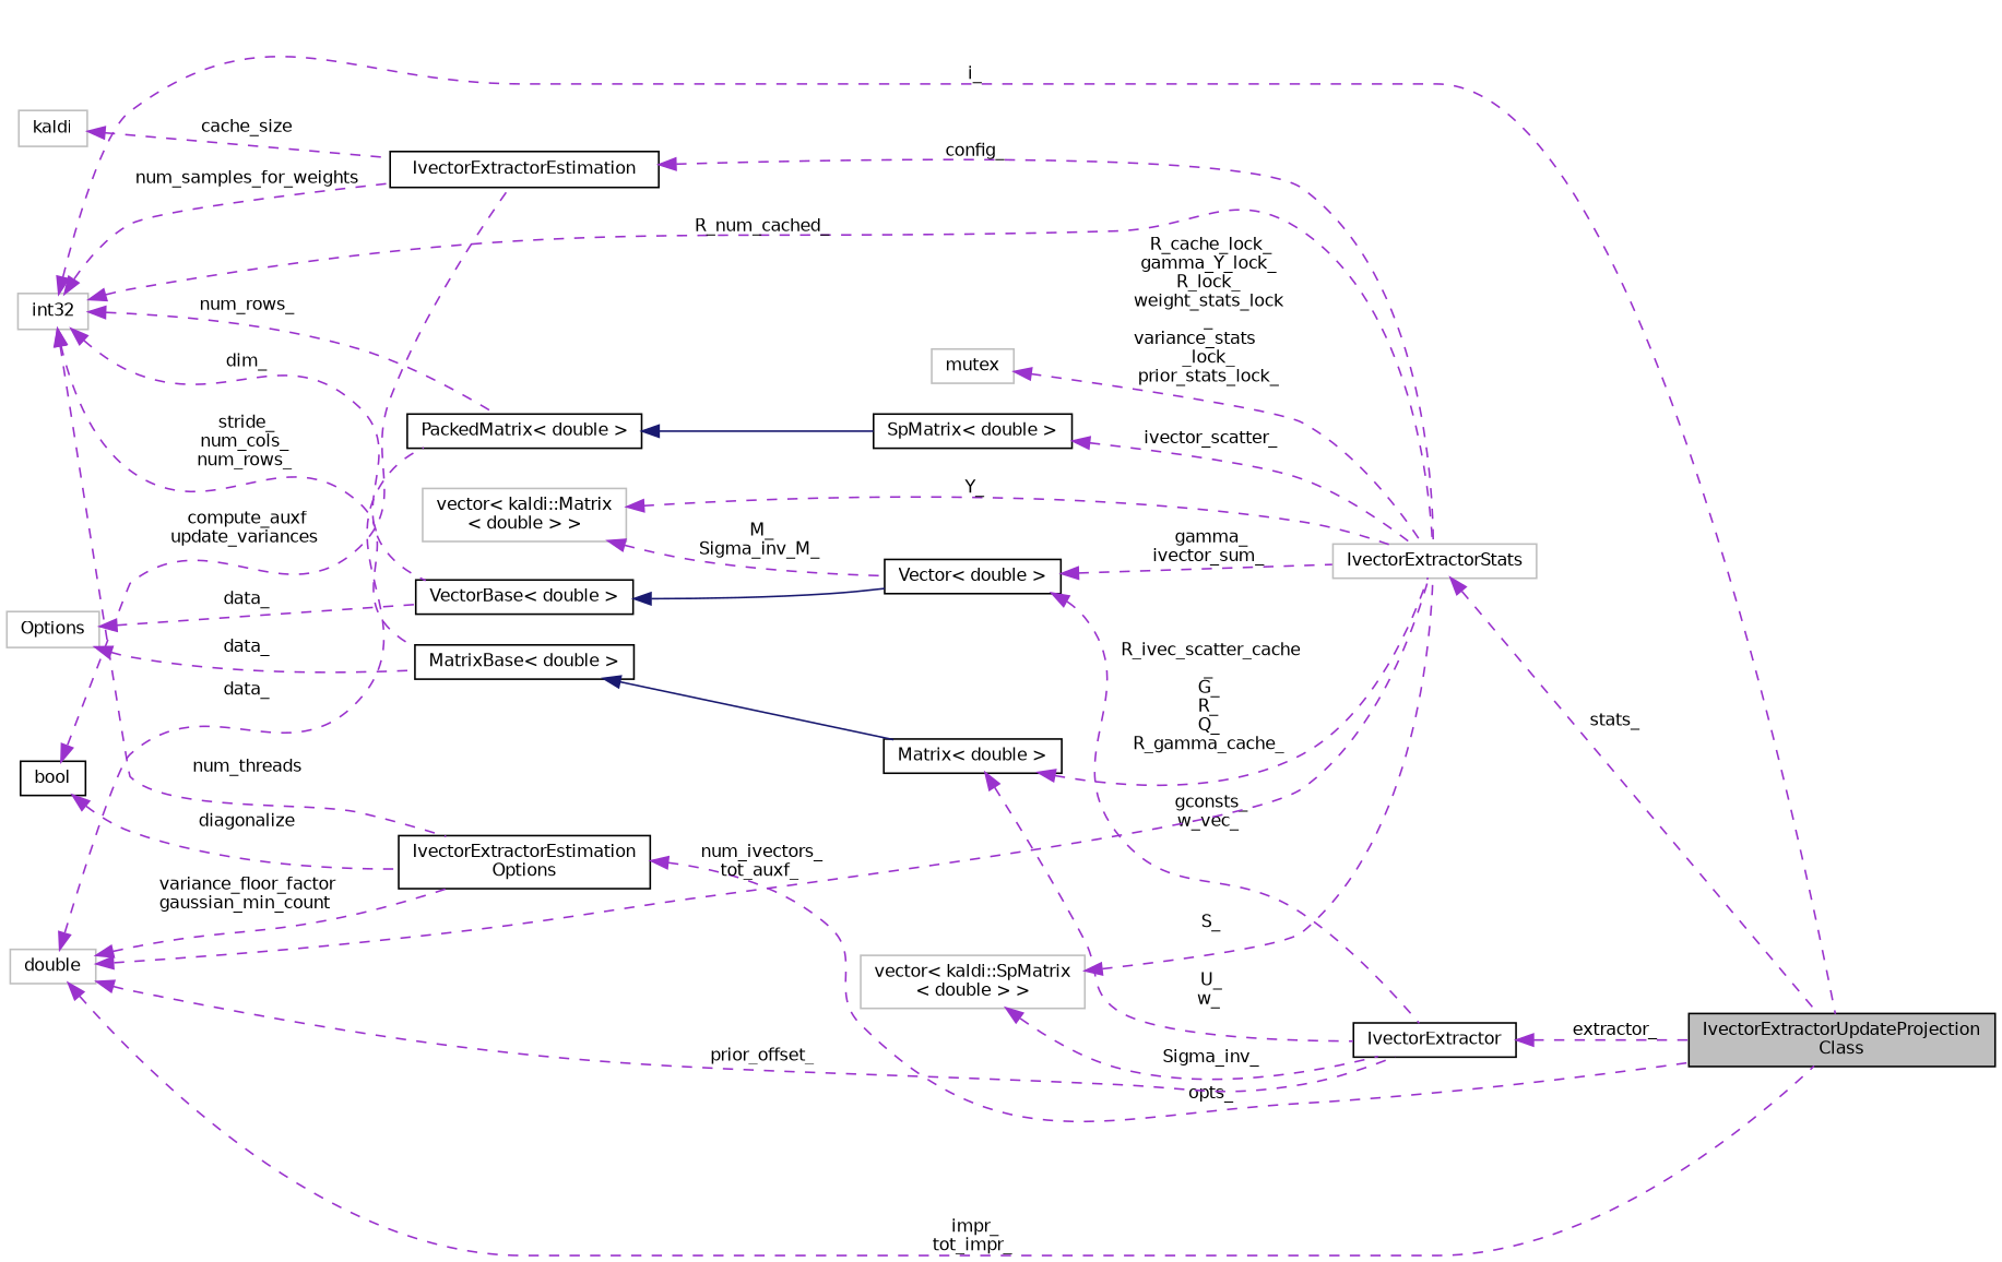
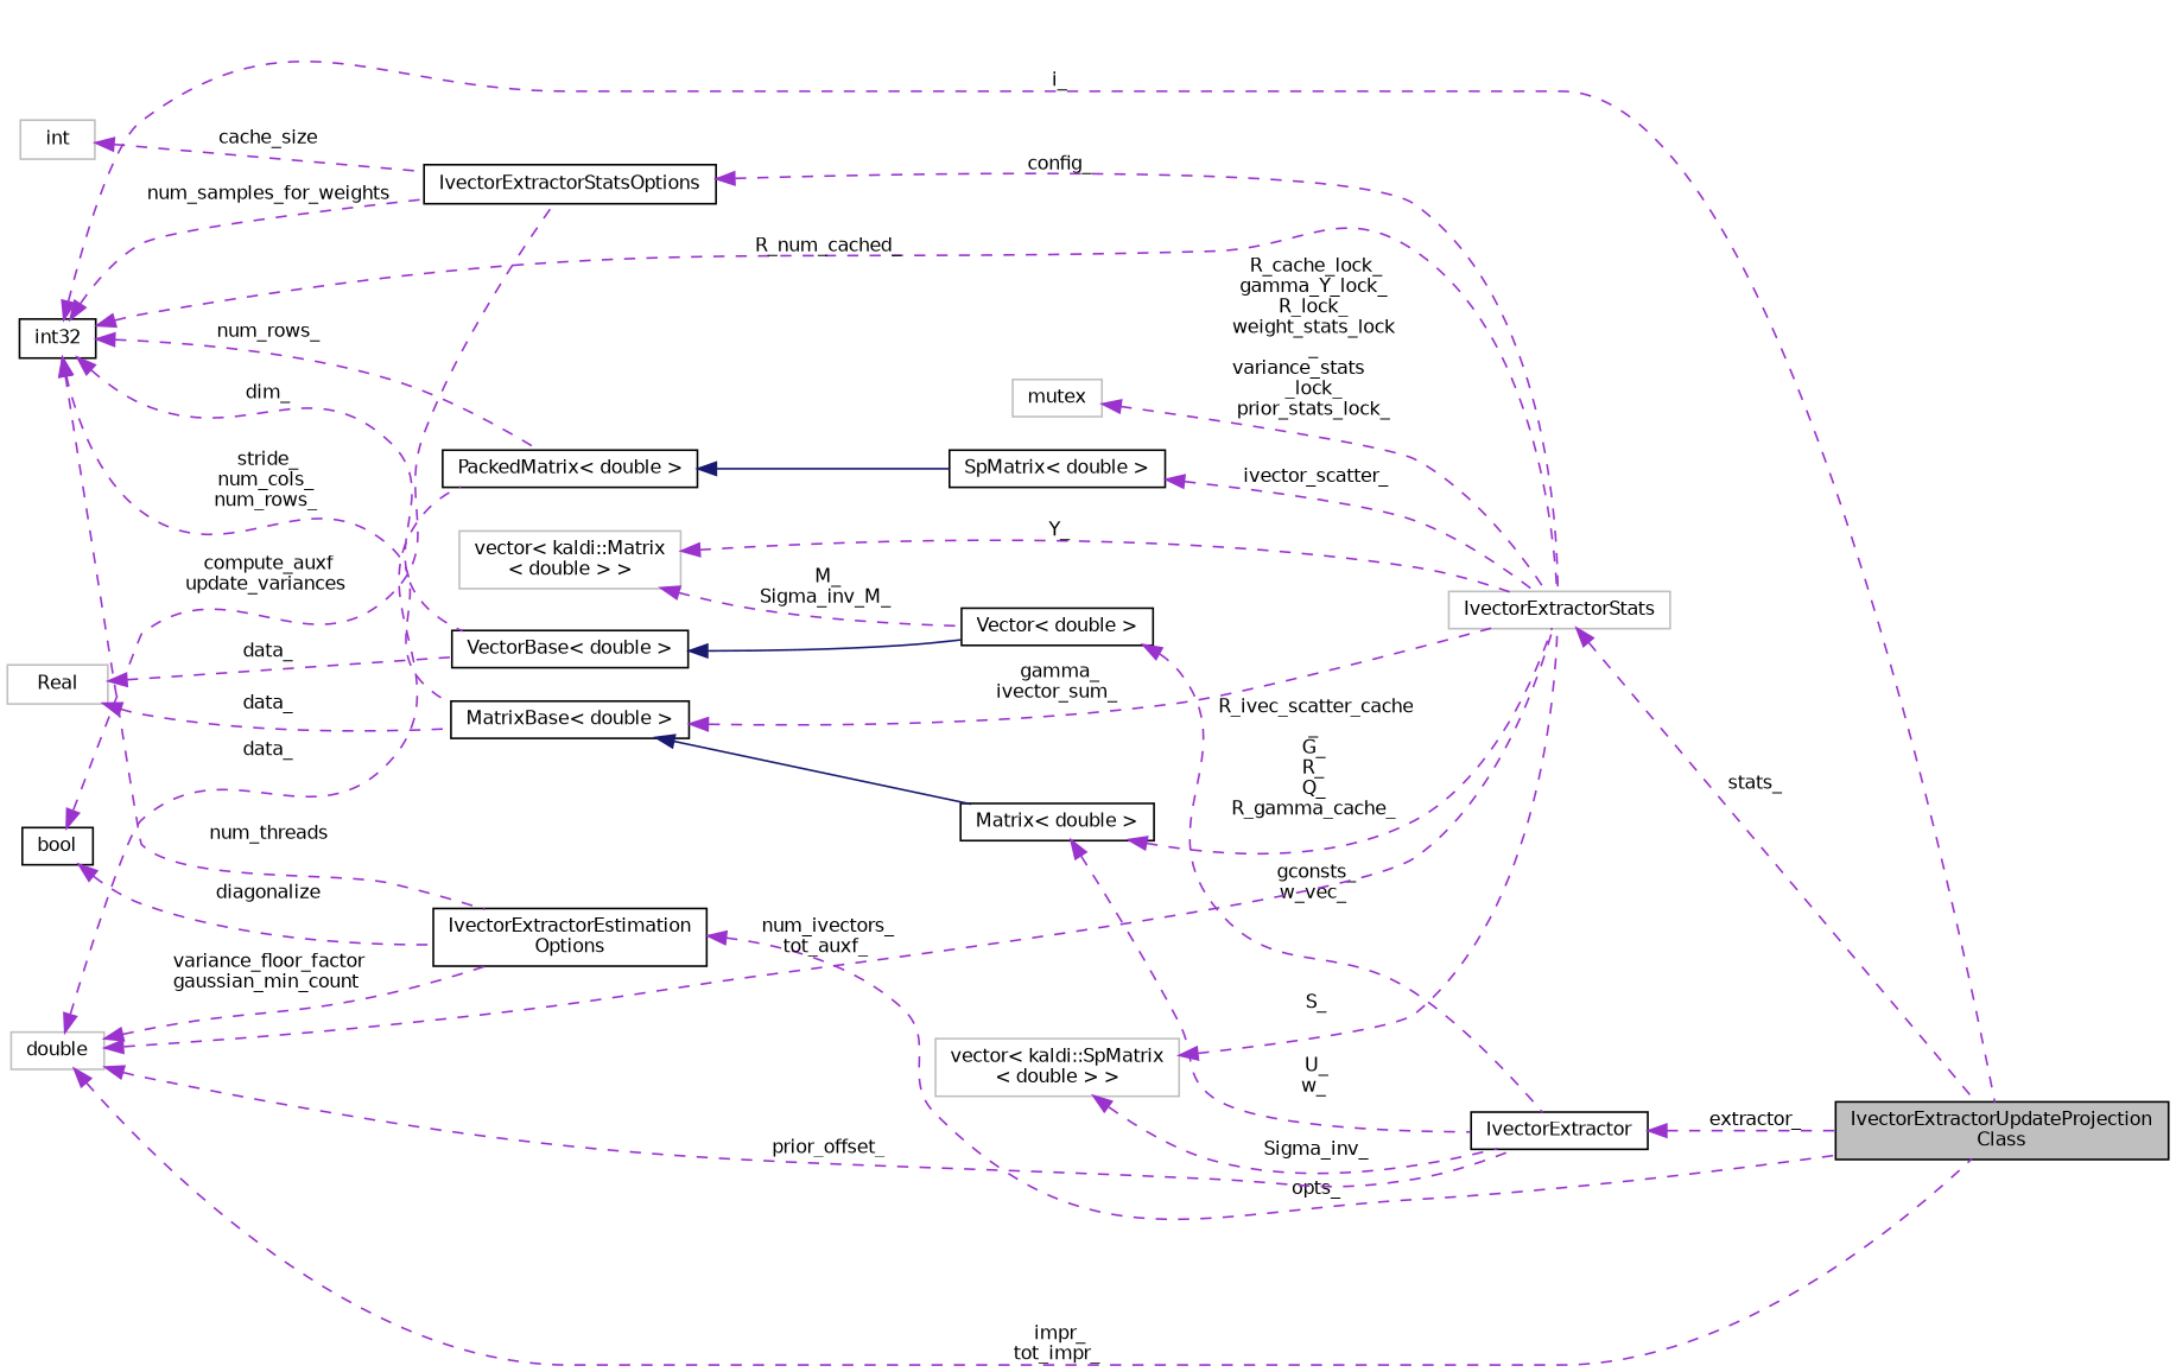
  digraph {
    rankdir=LR
    node [color=black fillcolor=white fontname=Helvetica fontsize=10 shape=record style=filled]
    edge [color=darkorchid3 dir=back fontname=Helvetica fontsize=10 labelfontname=Helvetica labelfontsize=10 style=dashed]
    n1 [fillcolor=grey75 fontcolor=black height=0.2 label="IvectorExtractorUpdateProjection\lClass" width=0.4]
    n2 [color=grey75 height=0.2 label=IvectorExtractorStats width=0.4]
    n3 [height=0.2 label="Matrix\< double \>" width=0.4]
    n4 [height=0.2 label=IvectorExtractor width=0.4]
    n5 [height=0.2 label="MatrixBase\< double \>" width=0.4]
-   n6 [color=grey75 height=0.2 label=Options width=0.4]
+   n6 [color=grey75 height=0.2 label=Real width=0.4]
    n7 [height=0.2 label="VectorBase\< double \>" width=0.4]
    n8 [height=0.2 label="Vector\< double \>" width=0.4]
-   n9 [color=grey75 height=0.2 label=int32 width=0.4]
+   n9 [height=0.2 label=int32 width=0.4]
    n10 [height=0.2 label="PackedMatrix\< double \>" width=0.4]
-   n11 [height=0.2 label=IvectorExtractorEstimation width=0.4]
+   n11 [height=0.2 label=IvectorExtractorStatsOptions width=0.4]
    n12 [height=0.2 label="IvectorExtractorEstimation\lOptions" width=0.4]
    n13 [height=0.2 label="SpMatrix\< double \>" width=0.4]
    n14 [color=grey75 height=0.2 label="vector\< kaldi::Matrix\l\< double \> \>" width=0.4]
    n15 [color=grey75 height=0.2 label=double width=0.4]
    n16 [color=grey75 height=0.2 label=mutex width=0.4]
-   n17 [color=grey75 height=0.2 label=kaldi width=0.4]
+   n17 [color=grey75 height=0.2 label=int width=0.4]
    n18 [height=0.2 label=bool width=0.4]
    n19 [color=grey75 height=0.2 label="vector\< kaldi::SpMatrix\l\< double \> \>" width=0.4]
    n2 -> n1 [label=" stats_"]
    n3 -> n2 [label=" R_ivec_scatter_cache\l_\nG_\nR_\nQ_\nR_gamma_cache_"]
    n3 -> n4 [label=" U_\nw_"]
    n4 -> n1 [label=" extractor_"]
    n5 -> n3 [color=midnightblue style=solid]
    n6 -> n5 [label=" data_"]
    n6 -> n7 [label=" data_"]
    n7 -> n8 [color=midnightblue style=solid]
-   n8 -> n2 [label=" gamma_\nivector_sum_"]
+   n5 -> n2 [label=" gamma_\nivector_sum_"]
    n8 -> n4 [label=" gconsts_\nw_vec_"]
    n9 -> n1 [label=" i_"]
    n9 -> n2 [label=" R_num_cached_"]
    n9 -> n5 [label=" stride_\nnum_cols_\nnum_rows_"]
    n9 -> n7 [label=" dim_"]
    n9 -> n10 [label=" num_rows_"]
    n9 -> n11 [label=" num_samples_for_weights"]
    n9 -> n12 [label=" num_threads"]
    n10 -> n13 [color=midnightblue style=solid]
    n11 -> n2 [label=" config_"]
    n12 -> n1 [label=" opts_"]
    n13 -> n2 [label=" ivector_scatter_"]
    n14 -> n2 [label=" Y_"]
    n14 -> n8 [label=" M_\nSigma_inv_M_"]
    n15 -> n1 [label=" impr_\ntot_impr_"]
    n15 -> n2 [label=" num_ivectors_\ntot_auxf_"]
    n15 -> n4 [label=" prior_offset_"]
    n15 -> n10 [label=" data_"]
    n15 -> n12 [label=" variance_floor_factor\ngaussian_min_count"]
    n16 -> n2 [label=" R_cache_lock_\ngamma_Y_lock_\nR_lock_\nweight_stats_lock\l_\nvariance_stats\l_lock_\nprior_stats_lock_"]
    n17 -> n11 [label=" cache_size"]
    n18 -> n11 [label=" compute_auxf\nupdate_variances"]
    n18 -> n12 [label=" diagonalize"]
    n19 -> n2 [label=" S_"]
    n19 -> n4 [label=" Sigma_inv_"]
  }
